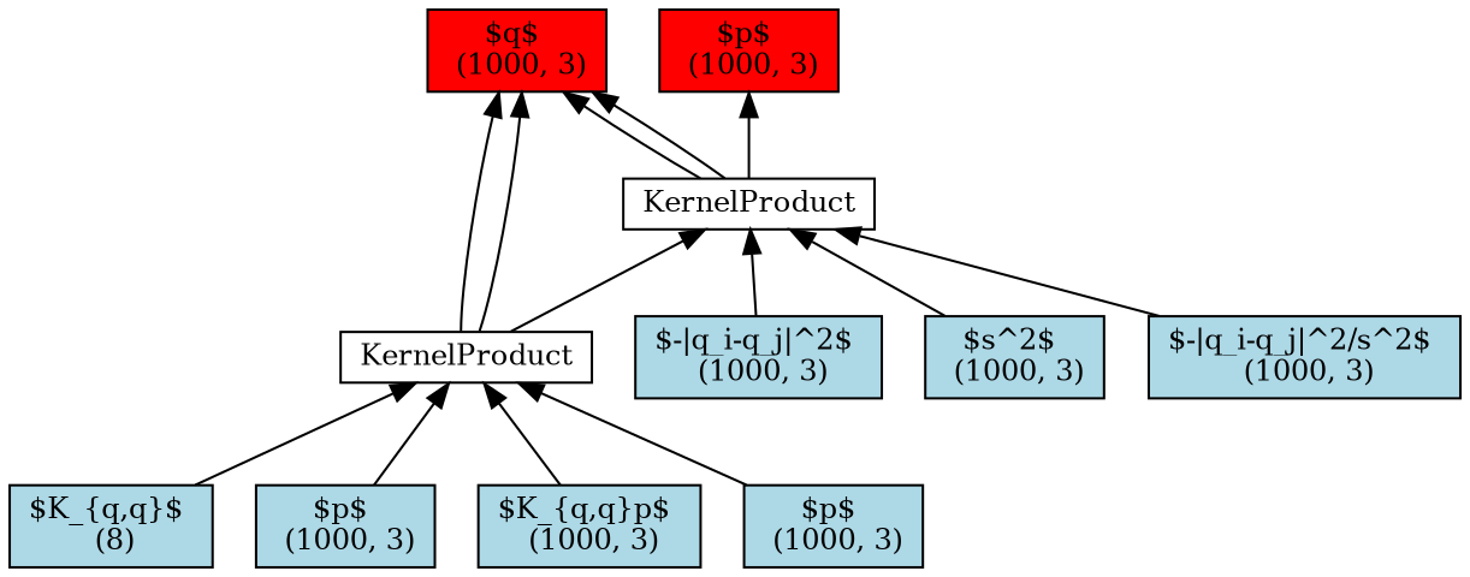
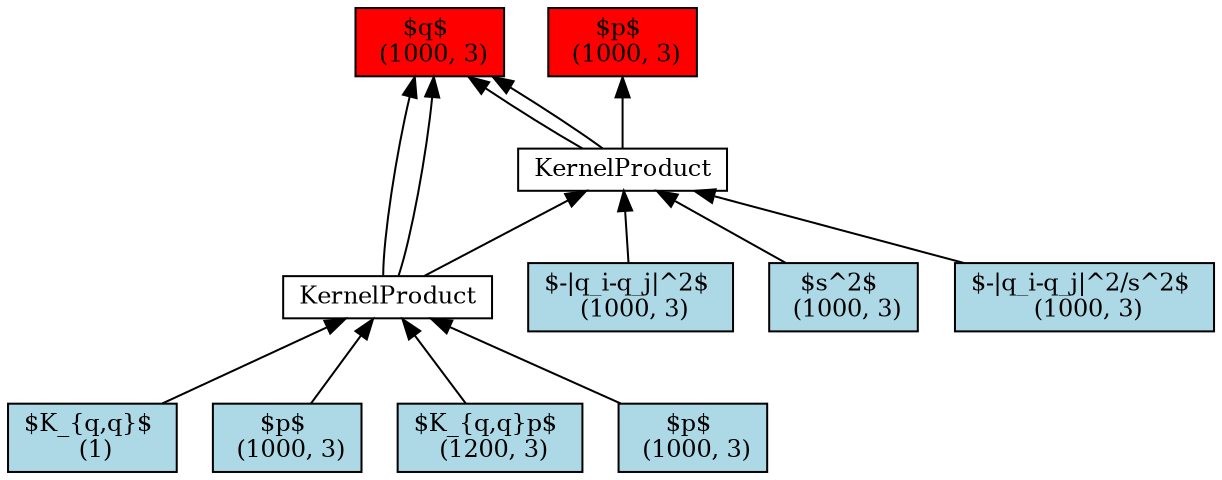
  digraph {
    ordering=in
    rankdir=BT
    node [align=right fillcolor=lightblue fontsize=12 ranksep=0.1 shape=box style=filled]
    n1 [fillcolor=white height=0.2 label=KernelProduct margin="\"0.5\""]
    n2 [fillcolor=red height=0.2 label="$q$ \n (1000, 3)"]
    n3 [fillcolor=white height=0.2 label=KernelProduct margin="\"0.5\""]
    n4 [fillcolor=red height=0.2 label="$p$ \n (1000, 3)"]
    n5 [height=0.2 label="$-\|q_i-q_j\|^2$ \n (1000, 3)"]
    n6 [height=0.2 label="$s^2$ \n (1000, 3)"]
    n7 [height=0.2 label="$-|q_i-q_j|^2/s^2$ \n (1000, 3)"]
-   n8 [height=0.2 label="$K_{q,q}$ \n (8)"]
+   n8 [height=0.2 label="$K_{q,q}$ \n (1)"]
    n9 [height=0.2 label="$p$ \n (1000, 3)"]
-   n10 [height=0.2 label="$K_{q,q}p$ \n (1000, 3)"]
+   n10 [height=0.2 label="$K_{q,q}p$ \n (1200, 3)"]
    n11 [height=0.2 label="$p$ \n (1000, 3)"]
    n1 -> n2
    n1 -> n2
    n1 -> n3
    n3 -> n2
    n3 -> n2
    n3 -> n4
    n5 -> n3
    n6 -> n3
    n7 -> n3
    n8 -> n1
    n9 -> n1
    n10 -> n1
    n11 -> n1
  }
